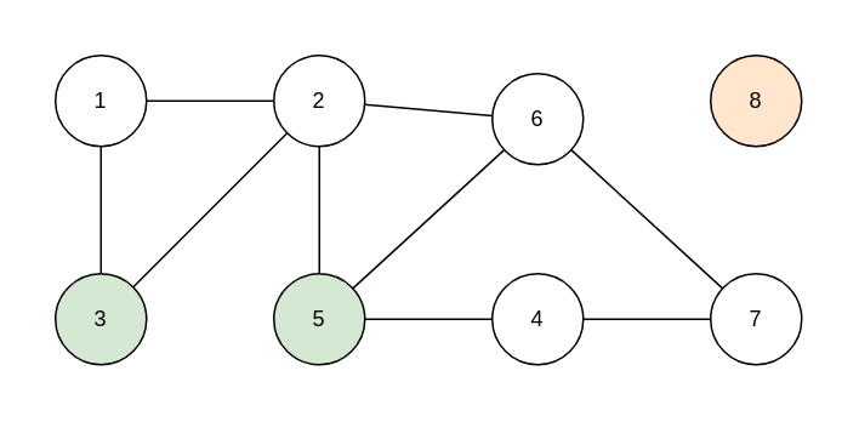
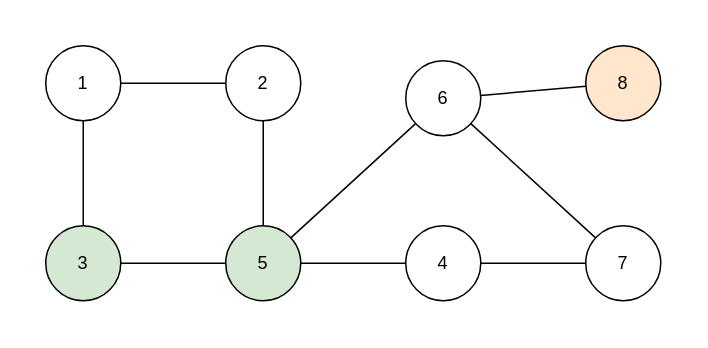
  <mxCell id="0" />
  <mxCell id="1" parent="0" />
  <mxCell id="2" value="" style="rounded=0;whiteSpace=wrap;html=1;strokeColor=none;" vertex="1" parent="1"><mxGeometry x="20" y="20" width="430" height="190" as="geometry" /></mxCell>
  <mxCell id="3" value="7" style="ellipse;whiteSpace=wrap;html=1;aspect=fixed;" vertex="1" parent="1"><mxGeometry x="390" y="150" width="50" height="50" as="geometry" /></mxCell>
  <mxCell id="4" value="3" style="ellipse;whiteSpace=wrap;html=1;aspect=fixed;fillColor=#d5e8d4;" vertex="1" parent="1"><mxGeometry x="30" y="150" width="50" height="50" as="geometry" /></mxCell>
  <mxCell id="5" value="1" style="ellipse;whiteSpace=wrap;html=1;aspect=fixed;" vertex="1" parent="1"><mxGeometry x="30" y="30" width="50" height="50" as="geometry" /></mxCell>
  <mxCell id="6" value="2" style="ellipse;whiteSpace=wrap;html=1;aspect=fixed;" vertex="1" parent="1"><mxGeometry x="150" y="30" width="50" height="50" as="geometry" /></mxCell>
  <mxCell id="7" value="5" style="ellipse;whiteSpace=wrap;html=1;aspect=fixed;fillColor=#d5e8d4;" vertex="1" parent="1"><mxGeometry x="150" y="150" width="50" height="50" as="geometry" /></mxCell>
  <mxCell id="8" value="4" style="ellipse;whiteSpace=wrap;html=1;aspect=fixed;" vertex="1" parent="1"><mxGeometry x="270" y="150" width="50" height="50" as="geometry" /></mxCell>
  <mxCell id="9" value="8" style="ellipse;whiteSpace=wrap;html=1;aspect=fixed;fillColor=#ffe6cc;" vertex="1" parent="1"><mxGeometry x="390" y="30" width="50" height="50" as="geometry" /></mxCell>
  <mxCell id="10" value="6" style="ellipse;whiteSpace=wrap;html=1;aspect=fixed;" vertex="1" parent="1"><mxGeometry x="270" y="40" width="50" height="50" as="geometry" /></mxCell>
  <mxCell id="11" value="" style="endArrow=none;html=1;rounded=0;" edge="1" parent="1" source="8" target="3"><mxGeometry width="50" height="50" relative="1" as="geometry"><mxPoint x="350" y="330" as="sourcePoint" /><mxPoint x="400" y="280" as="targetPoint" /></mxGeometry></mxCell>
  <mxCell id="12" value="" style="endArrow=none;html=1;rounded=0;" edge="1" parent="1" source="7" target="10"><mxGeometry width="50" height="50" relative="1" as="geometry"><mxPoint x="340" y="320" as="sourcePoint" /><mxPoint x="390" y="270" as="targetPoint" /></mxGeometry></mxCell>
  <mxCell id="13" value="" style="endArrow=none;html=1;rounded=0;" edge="1" parent="1" source="5" target="6"><mxGeometry width="50" height="50" relative="1" as="geometry"><mxPoint x="330" y="320" as="sourcePoint" /><mxPoint x="380" y="270" as="targetPoint" /></mxGeometry></mxCell>
  <mxCell id="14" value="" style="endArrow=none;html=1;rounded=0;" edge="1" parent="1" source="6" target="7"><mxGeometry width="50" height="50" relative="1" as="geometry"><mxPoint x="340" y="320" as="sourcePoint" /><mxPoint x="390" y="270" as="targetPoint" /></mxGeometry></mxCell>
  <mxCell id="15" value="" style="endArrow=none;html=1;rounded=0;" edge="1" parent="1" source="4" target="5"><mxGeometry width="50" height="50" relative="1" as="geometry"><mxPoint x="330" y="320" as="sourcePoint" /><mxPoint x="380" y="270" as="targetPoint" /></mxGeometry></mxCell>
- <mxCell id="16" value="" style="endArrow=none;html=1;rounded=0;" edge="1" parent="1" source="10" target="6"><mxGeometry width="50" height="50" relative="1" as="geometry"><mxPoint x="350" y="320" as="sourcePoint" /><mxPoint x="400" y="270" as="targetPoint" /></mxGeometry></mxCell>
- <mxCell id="17" value="" style="endArrow=none;html=1;rounded=0;" edge="1" parent="1" source="4" target="6"><mxGeometry width="50" height="50" relative="1" as="geometry"><mxPoint x="330" y="330" as="sourcePoint" /><mxPoint x="380" y="280" as="targetPoint" /></mxGeometry></mxCell>
+ <mxCell id="16" value="" style="endArrow=none;html=1;rounded=0;" edge="1" parent="1" source="10" target="9"><mxGeometry width="50" height="50" relative="1" as="geometry"><mxPoint x="350" y="320" as="sourcePoint" /><mxPoint x="400" y="270" as="targetPoint" /></mxGeometry></mxCell>
+ <mxCell id="17" value="" style="endArrow=none;html=1;rounded=0;" edge="1" parent="1" source="4" target="7"><mxGeometry width="50" height="50" relative="1" as="geometry"><mxPoint x="330" y="330" as="sourcePoint" /><mxPoint x="380" y="280" as="targetPoint" /></mxGeometry></mxCell>
  <mxCell id="18" value="" style="endArrow=none;html=1;rounded=0;" edge="1" parent="1" source="10" target="3"><mxGeometry width="50" height="50" relative="1" as="geometry"><mxPoint x="350" y="320" as="sourcePoint" /><mxPoint x="400" y="270" as="targetPoint" /></mxGeometry></mxCell>
  <mxCell id="19" value="" style="endArrow=none;html=1;rounded=0;" edge="1" parent="1" source="8" target="7"><mxGeometry width="50" height="50" relative="1" as="geometry"><mxPoint x="340" y="330" as="sourcePoint" /><mxPoint x="390" y="280" as="targetPoint" /></mxGeometry></mxCell>
